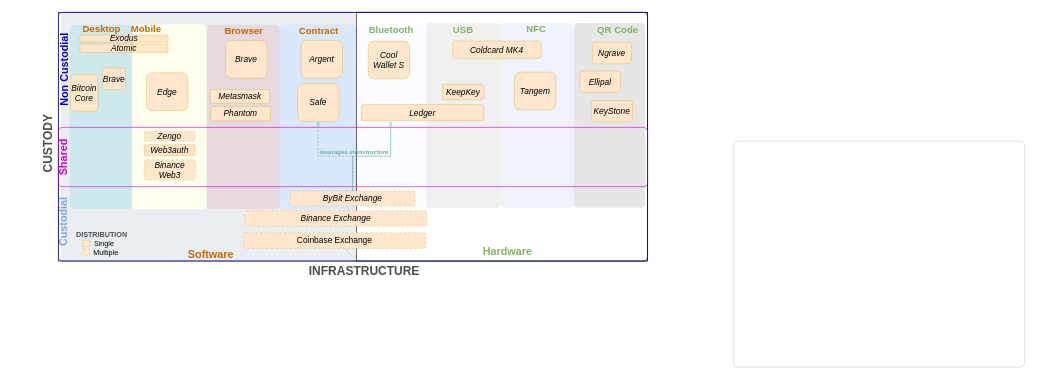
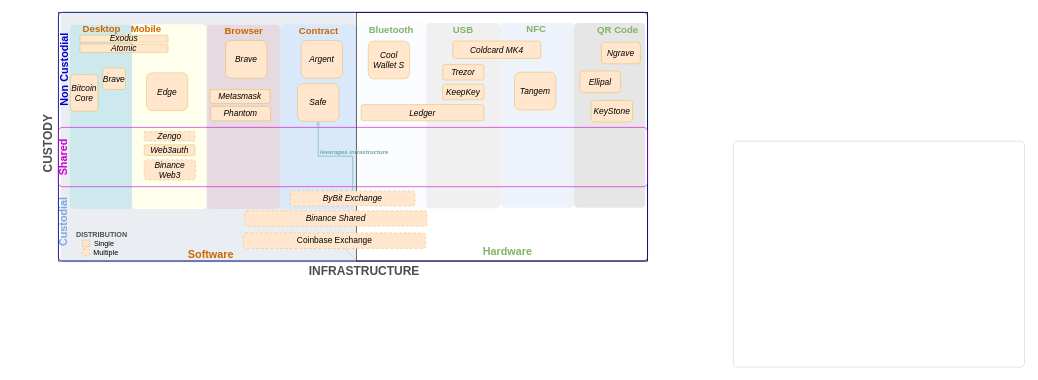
  <mxCell id="0" />
  <mxCell id="1" parent="0" />
  <mxCell id="2" value="" style="rounded=1;whiteSpace=wrap;html=1;absoluteArcSize=1;arcSize=14;strokeWidth=2;fillColor=#BAC8D3;strokeColor=none;rotation=0;container=0;align=right;verticalAlign=bottom;spacingBottom=0;labelBackgroundColor=none;spacing=2;spacingRight=58;fontColor=#333333;opacity=30;" parent="1" vertex="1"><mxGeometry x="100" y="20" width="492" height="417" as="geometry" /></mxCell>
  <mxCell id="3" value="" style="rounded=1;whiteSpace=wrap;html=1;absoluteArcSize=1;arcSize=14;strokeWidth=2;fillColor=#6E6E6E;strokeColor=none;opacity=10;rotation=0;container=0;align=left;verticalAlign=top;spacingTop=0;labelPosition=center;verticalLabelPosition=middle;" parent="1" vertex="1"><mxGeometry x="709" y="38" width="125" height="309" as="geometry" /></mxCell>
  <mxCell id="4" value="" style="rounded=1;whiteSpace=wrap;html=1;absoluteArcSize=1;arcSize=14;strokeWidth=2;fillColor=#D4E1F5;strokeColor=none;opacity=40;rotation=0;container=0;align=left;verticalAlign=top;spacingTop=0;labelPosition=center;verticalLabelPosition=middle;direction=south;" parent="1" vertex="1"><mxGeometry x="834" y="38" width="122" height="308" as="geometry" /></mxCell>
  <mxCell id="5" value="" style="rounded=1;whiteSpace=wrap;html=1;absoluteArcSize=1;arcSize=14;strokeWidth=2;fillColor=#C0C0C0;strokeColor=none;opacity=40;rotation=0;container=0;align=left;verticalAlign=top;spacingTop=0;labelPosition=center;verticalLabelPosition=middle;direction=south;" parent="1" vertex="1"><mxGeometry x="956" y="38" width="119" height="308" as="geometry" /></mxCell>
  <mxCell id="6" value="" style="rounded=1;whiteSpace=wrap;html=1;absoluteArcSize=1;arcSize=14;strokeWidth=2;fillColor=#FBFCFF;strokeColor=none;rotation=0;container=0;align=left;verticalAlign=top;spacingTop=0;labelPosition=center;verticalLabelPosition=middle;direction=south;fontColor=#ffffff;" parent="1" vertex="1"><mxGeometry x="590" y="37" width="120" height="311" as="geometry" /></mxCell>
  <mxCell id="7" value="" style="rounded=1;whiteSpace=wrap;html=1;absoluteArcSize=1;arcSize=14;strokeWidth=2;fillColor=light-dark(#CEE9ED,#EDEDED);strokeColor=none;rotation=0;container=0;align=left;verticalAlign=top;spacingTop=0;labelPosition=center;verticalLabelPosition=middle;" parent="1" vertex="1"><mxGeometry x="115" y="41" width="104" height="307" as="geometry" /></mxCell>
  <mxCell id="8" value="" style="rounded=1;whiteSpace=wrap;html=1;absoluteArcSize=1;arcSize=14;strokeWidth=0.5;fillColor=light-dark(#E6D9DF,#EDEDED);strokeColor=none;rotation=0;container=0;align=left;verticalAlign=top;spacingTop=0;labelPosition=center;verticalLabelPosition=middle;" parent="1" vertex="1"><mxGeometry x="344" y="41" width="122" height="307" as="geometry" /></mxCell>
  <mxCell id="9" value="" style="rounded=1;whiteSpace=wrap;html=1;absoluteArcSize=1;arcSize=14;strokeWidth=2;fillColor=#FFFFED;strokeColor=none;rotation=0;container=0;align=left;verticalAlign=top;spacingTop=0;labelPosition=center;verticalLabelPosition=middle;" parent="1" vertex="1"><mxGeometry x="219" y="40" width="124" height="308" as="geometry" /></mxCell>
  <mxCell id="10" value="" style="rounded=1;whiteSpace=wrap;html=1;absoluteArcSize=1;arcSize=14;strokeWidth=2;fillColor=#dae8fc;strokeColor=none;rotation=0;container=0;align=left;verticalAlign=top;spacingTop=0;labelPosition=center;verticalLabelPosition=middle;" parent="1" vertex="1"><mxGeometry x="466" y="40" width="127" height="308" as="geometry" /></mxCell>
  <mxCell id="11" value="&lt;i style=&quot;text-wrap-mode: nowrap;&quot;&gt;Bitcoin&lt;/i&gt;&lt;div style=&quot;text-wrap-mode: nowrap;&quot;&gt;&lt;i&gt;Core&lt;/i&gt;&lt;/div&gt;" style="rounded=1;whiteSpace=wrap;html=1;fillColor=#ffe6cc;strokeWidth=0.5;fontSize=14;strokeColor=#d79b00;" parent="1" vertex="1"><mxGeometry x="116" y="124" width="46" height="61" as="geometry" /></mxCell>
  <mxCell id="12" value="&lt;span style=&quot;text-wrap-mode: nowrap;&quot;&gt;&lt;i&gt;Atomic&lt;/i&gt;&lt;/span&gt;" style="rounded=1;whiteSpace=wrap;html=1;fillColor=#ffe6cc;strokeWidth=0.5;fontSize=14;strokeColor=#d79b00;" parent="1" vertex="1"><mxGeometry x="132" y="73" width="147" height="14" as="geometry" /></mxCell>
  <mxCell id="13" value="&lt;span style=&quot;text-wrap-mode: nowrap;&quot;&gt;&lt;i&gt;Exodus&lt;/i&gt;&lt;/span&gt;" style="rounded=1;whiteSpace=wrap;html=1;fillColor=#ffe6cc;strokeWidth=0.5;fontSize=14;strokeColor=#d79b00;" parent="1" vertex="1"><mxGeometry x="132" y="58" width="147" height="12" as="geometry" /></mxCell>
  <mxCell id="14" value="&lt;font&gt;&lt;b&gt;Desktop&lt;/b&gt;&lt;/font&gt;" style="text;html=1;align=center;verticalAlign=middle;resizable=0;points=[];autosize=1;strokeColor=none;fillColor=none;fontColor=#CC6600;labelBackgroundColor=none;fontSize=16;" parent="1" vertex="1"><mxGeometry x="127" y="32" width="81" height="31" as="geometry" /></mxCell>
  <mxCell id="15" value="&lt;font&gt;&lt;b&gt;Software&lt;/b&gt;&lt;/font&gt;" style="text;html=1;align=center;verticalAlign=middle;resizable=0;points=[];autosize=1;strokeColor=none;fillColor=none;fontColor=#CC6600;labelBackgroundColor=none;fontSize=18;" parent="1" vertex="1"><mxGeometry x="303" y="407" width="94" height="34" as="geometry" /></mxCell>
  <mxCell id="16" value="" style="endArrow=none;html=1;rounded=0;exitX=0.46;exitY=0.139;exitDx=0;exitDy=0;strokeColor=#82B366;strokeWidth=0.5;entryX=0.99;entryY=1;entryDx=0;entryDy=0;entryPerimeter=0;exitPerimeter=0;" parent="1" source="40" edge="1"><mxGeometry width="50" height="50" relative="1" as="geometry"><mxPoint x="335" y="396" as="sourcePoint" /><mxPoint x="556.34" y="396" as="targetPoint" /></mxGeometry></mxCell>
  <mxCell id="17" value="&lt;font&gt;&lt;b&gt;Hardware&lt;/b&gt;&lt;/font&gt;" style="text;html=1;align=center;verticalAlign=middle;resizable=0;points=[];autosize=1;strokeColor=none;fillColor=none;fontColor=#82B366;labelBackgroundColor=none;fontSize=18;" parent="1" vertex="1"><mxGeometry x="795" y="402" width="100" height="34" as="geometry" /></mxCell>
  <mxCell id="18" value="&lt;b&gt;Contract&lt;/b&gt;&lt;br&gt;&lt;div&gt;&lt;br&gt;&lt;/div&gt;" style="text;html=1;align=center;verticalAlign=middle;resizable=0;points=[];autosize=1;strokeColor=none;fillColor=none;fontColor=#CC6600;labelBackgroundColor=none;fontSize=16;" parent="1" vertex="1"><mxGeometry x="488" y="36" width="84" height="50" as="geometry" /></mxCell>
  <mxCell id="19" value="&lt;span style=&quot;text-wrap-mode: nowrap;&quot;&gt;&lt;i&gt;Zengo&lt;/i&gt;&lt;/span&gt;" style="rounded=1;whiteSpace=wrap;html=1;fillColor=#ffe6cc;strokeWidth=0.5;dashed=1;dashPattern=8 8;fontSize=14;strokeColor=#d79b00;" parent="1" vertex="1"><mxGeometry x="239" y="219" width="85" height="16" as="geometry" /></mxCell>
  <mxCell id="20" value="&lt;span style=&quot;text-wrap-mode: nowrap;&quot;&gt;&lt;i&gt;Web3auth&lt;/i&gt;&lt;/span&gt;" style="rounded=1;whiteSpace=wrap;html=1;fillColor=#ffe6cc;strokeWidth=0.5;dashed=0;dashPattern=8 8;fontSize=14;strokeColor=#d79b00;" parent="1" vertex="1"><mxGeometry x="239" y="241" width="85" height="18" as="geometry" /></mxCell>
  <mxCell id="21" value="&lt;i style=&quot;text-wrap-mode: nowrap;&quot;&gt;Phantom&lt;/i&gt;" style="rounded=1;whiteSpace=wrap;html=1;fillColor=#ffe6cc;strokeWidth=0.5;fontSize=14;strokeColor=#d79b00;" parent="1" vertex="1"><mxGeometry x="350" y="177" width="100" height="24" as="geometry" /></mxCell>
  <mxCell id="22" value="&lt;span&gt;&lt;b&gt;Mobile&lt;/b&gt;&lt;/span&gt;" style="text;html=1;align=center;verticalAlign=middle;resizable=0;points=[];autosize=1;strokeColor=none;fillColor=none;fontColor=#CC6600;labelBackgroundColor=none;fontSize=16;" parent="1" vertex="1"><mxGeometry x="207" y="32" width="69" height="31" as="geometry" /></mxCell>
  <mxCell id="23" value="&lt;span&gt;&lt;b&gt;Browser&lt;/b&gt;&lt;/span&gt;" style="text;html=1;align=center;verticalAlign=middle;resizable=0;points=[];autosize=1;strokeColor=none;fillColor=none;fontColor=#CC6600;labelBackgroundColor=none;fontSize=16;" parent="1" vertex="1"><mxGeometry x="364" y="35" width="82" height="31" as="geometry" /></mxCell>
  <mxCell id="24" value="&lt;i style=&quot;text-wrap-mode: nowrap;&quot;&gt;Metasmask&lt;/i&gt;" style="rounded=1;whiteSpace=wrap;html=1;fillColor=#ffe6cc;strokeWidth=0.5;fontSize=14;strokeColor=#d79b00;" parent="1" vertex="1"><mxGeometry x="349" y="149" width="100" height="23" as="geometry" /></mxCell>
  <mxCell id="25" value="&lt;i style=&quot;text-wrap-mode: nowrap;&quot;&gt;Brave&lt;/i&gt;" style="rounded=1;whiteSpace=wrap;html=1;fillColor=#ffe6cc;strokeWidth=0.5;fontSize=14;strokeColor=#d79b00;" parent="1" vertex="1"><mxGeometry x="170" y="113" width="38" height="36" as="geometry" /></mxCell>
- <mxCell id="26" value="&lt;span style=&quot;text-wrap-mode: nowrap;&quot;&gt;&lt;i&gt;Ngrave&lt;/i&gt;&lt;/span&gt;" style="rounded=1;whiteSpace=wrap;html=1;fillColor=#ffe6cc;strokeWidth=0.5;fontSize=14;strokeColor=#d79b00;" parent="1" vertex="1"><mxGeometry x="987" y="70" width="65" height="36" as="geometry" /></mxCell>
+ <mxCell id="26" value="&lt;span style=&quot;text-wrap-mode: nowrap;&quot;&gt;&lt;i&gt;Ngrave&lt;/i&gt;&lt;/span&gt;" style="rounded=1;whiteSpace=wrap;html=1;fillColor=#ffe6cc;strokeWidth=0.5;fontSize=14;strokeColor=#d79b00;" parent="1" vertex="1"><mxGeometry x="1002" y="70" width="65" height="36" as="geometry" /></mxCell>
  <mxCell id="27" value="&lt;span style=&quot;text-wrap-mode: nowrap;&quot;&gt;&lt;i&gt;Binance&lt;/i&gt;&lt;/span&gt;&lt;div&gt;&lt;span style=&quot;text-wrap-mode: nowrap;&quot;&gt;&lt;i&gt;Web3&lt;/i&gt;&lt;/span&gt;&lt;/div&gt;" style="rounded=1;whiteSpace=wrap;html=1;fillColor=#ffe6cc;strokeWidth=0.5;dashed=1;dashPattern=8 8;fontSize=14;strokeColor=#d79b00;" parent="1" vertex="1"><mxGeometry x="239" y="266" width="86" height="34" as="geometry" /></mxCell>
  <mxCell id="28" value="&lt;span&gt;&lt;b&gt;USB&lt;/b&gt;&lt;/span&gt;" style="text;html=1;align=center;verticalAlign=middle;resizable=0;points=[];autosize=1;strokeColor=none;fillColor=none;fontColor=#82B366;labelBackgroundColor=none;fontSize=16;" parent="1" vertex="1"><mxGeometry x="745" y="33" width="52" height="31" as="geometry" /></mxCell>
  <mxCell id="29" value="&lt;span&gt;&lt;b&gt;Bluetooth&lt;/b&gt;&lt;/span&gt;" style="text;html=1;align=center;verticalAlign=middle;resizable=0;points=[];autosize=1;strokeColor=none;fillColor=none;fontColor=#82B366;labelBackgroundColor=none;fontSize=16;" parent="1" vertex="1"><mxGeometry x="604.52" y="33" width="93" height="31" as="geometry" /></mxCell>
  <mxCell id="30" value="&lt;span&gt;&lt;b&gt;NFC&lt;/b&gt;&lt;/span&gt;" style="text;html=1;align=center;verticalAlign=middle;resizable=0;points=[];autosize=1;strokeColor=none;fillColor=none;fontColor=#82B366;labelBackgroundColor=none;fontSize=16;" parent="1" vertex="1"><mxGeometry x="867" y="31" width="51" height="31" as="geometry" /></mxCell>
  <mxCell id="31" value="&lt;span style=&quot;text-wrap-mode: nowrap;&quot;&gt;&lt;i&gt;Coldcard MK4&lt;/i&gt;&lt;/span&gt;" style="rounded=1;whiteSpace=wrap;html=1;fillColor=#ffe6cc;strokeWidth=0.5;fontSize=14;strokeColor=#d79b00;" parent="1" vertex="1"><mxGeometry x="754" y="68" width="147" height="29" as="geometry" /></mxCell>
  <mxCell id="32" value="&lt;span style=&quot;text-wrap-mode: nowrap;&quot;&gt;&lt;i&gt;KeyStone&lt;/i&gt;&lt;/span&gt;" style="rounded=1;whiteSpace=wrap;html=1;fillColor=#ffe6cc;strokeWidth=0.5;fontSize=14;strokeColor=#d79b00;" parent="1" vertex="1"><mxGeometry x="985" y="167" width="69" height="36" as="geometry" /></mxCell>
  <mxCell id="33" value="&lt;i style=&quot;text-wrap-mode: nowrap;&quot;&gt;Tangem&lt;/i&gt;" style="rounded=1;whiteSpace=wrap;html=1;fillColor=#ffe6cc;strokeWidth=0.5;fontSize=14;strokeColor=#d79b00;" parent="1" vertex="1"><mxGeometry x="857" y="120" width="69" height="63" as="geometry" /></mxCell>
  <mxCell id="34" value="&lt;span style=&quot;text-wrap-mode: nowrap;&quot;&gt;&lt;i&gt;Ellipal&lt;/i&gt;&lt;/span&gt;" style="rounded=1;whiteSpace=wrap;html=1;fillColor=#ffe6cc;strokeWidth=0.5;fontSize=14;strokeColor=#d79b00;" parent="1" vertex="1"><mxGeometry x="966" y="118" width="68" height="36" as="geometry" /></mxCell>
  <mxCell id="35" value="" style="rounded=1;whiteSpace=wrap;html=1;fillColor=#ffe6cc;strokeWidth=0.5;strokeColor=#d79b00;" parent="1" vertex="1"><mxGeometry x="136.26" y="400" width="12" height="11" as="geometry" /></mxCell>
  <mxCell id="36" value="" style="rounded=1;whiteSpace=wrap;html=1;fillColor=#ffe6cc;strokeWidth=0.5;dashed=1;dashPattern=8 8;strokeColor=#d79b00;" parent="1" vertex="1"><mxGeometry x="136.26" y="415" width="12" height="11" as="geometry" /></mxCell>
  <mxCell id="37" value="Single" style="text;html=1;align=center;verticalAlign=middle;resizable=0;points=[];autosize=1;strokeColor=none;fillColor=none;fontSize=12;" parent="1" vertex="1"><mxGeometry x="146.26" y="393" width="51" height="26" as="geometry" /></mxCell>
  <mxCell id="38" value="Multiple" style="text;html=1;align=center;verticalAlign=middle;resizable=0;points=[];autosize=1;strokeColor=none;fillColor=none;fontSize=12;" parent="1" vertex="1"><mxGeometry x="145.26" y="408" width="59" height="26" as="geometry" /></mxCell>
  <mxCell id="39" value="&lt;font style=&quot;color: rgb(77, 77, 77); font-size: 20px;&quot;&gt;&lt;b style=&quot;&quot;&gt;CUSTODY&lt;/b&gt;&lt;/font&gt;" style="text;html=1;align=center;verticalAlign=middle;resizable=0;points=[];autosize=1;strokeColor=none;fillColor=none;fontColor=#0000CC;labelBackgroundColor=default;rotation=-90;" parent="1" vertex="1"><mxGeometry x="20" y="222" width="115" height="36" as="geometry" /></mxCell>
  <mxCell id="40" value="&lt;font style=&quot;color: rgb(77, 77, 77); font-size: 20px;&quot;&gt;&lt;b style=&quot;&quot;&gt;INFRASTRUCTURE&lt;/b&gt;&lt;/font&gt;" style="text;html=1;align=center;verticalAlign=middle;resizable=0;points=[];autosize=1;strokeColor=none;fillColor=none;fontColor=#0000CC;labelBackgroundColor=default;rotation=0;" parent="1" vertex="1"><mxGeometry x="505" y="433" width="202" height="36" as="geometry" /></mxCell>
  <mxCell id="41" value="&lt;font style=&quot;color: rgb(77, 77, 77);&quot;&gt;&lt;b&gt;DISTRIBUTION&lt;/b&gt;&lt;/font&gt;" style="text;html=1;align=center;verticalAlign=middle;resizable=0;points=[];autosize=1;strokeColor=none;fillColor=none;fontColor=#0000CC;labelBackgroundColor=none;rotation=0;fontSize=12;" parent="1" vertex="1"><mxGeometry x="116.26" y="378" width="103" height="26" as="geometry" /></mxCell>
  <mxCell id="42" value="&lt;font&gt;&lt;b&gt;Custodial&lt;/b&gt;&lt;/font&gt;" style="text;html=1;align=center;verticalAlign=middle;resizable=0;points=[];autosize=1;strokeColor=none;fillColor=none;fontColor=#7EA6E0;labelBackgroundColor=none;rotation=-90;fontSize=18;" parent="1" vertex="1"><mxGeometry x="55" y="353" width="100" height="34" as="geometry" /></mxCell>
  <mxCell id="43" value="&lt;font&gt;&lt;b&gt;Shared&lt;/b&gt;&lt;/font&gt;" style="text;html=1;align=center;verticalAlign=middle;resizable=0;points=[];autosize=1;strokeColor=none;fillColor=none;fontColor=#CC00CC;labelBackgroundColor=none;rotation=-90;fontSize=18;" parent="1" vertex="1"><mxGeometry x="66" y="246" width="79" height="34" as="geometry" /></mxCell>
  <mxCell id="44" value="&lt;font&gt;&lt;b&gt;Non Custodial&lt;/b&gt;&lt;/font&gt;" style="text;html=1;align=center;verticalAlign=middle;resizable=0;points=[];autosize=1;strokeColor=none;fillColor=none;fontColor=#0000CC;labelBackgroundColor=none;rotation=-90;fontSize=18;" parent="1" vertex="1"><mxGeometry x="37" y="99" width="140" height="34" as="geometry" /></mxCell>
  <mxCell id="45" value="&lt;span&gt;&lt;b&gt;QR Code&lt;/b&gt;&lt;/span&gt;" style="text;html=1;align=center;verticalAlign=middle;resizable=0;points=[];autosize=1;strokeColor=none;fillColor=none;fontColor=#82B366;labelBackgroundColor=none;fontSize=16;" vertex="1" parent="1"><mxGeometry x="986" y="33" width="86" height="31" as="geometry" /></mxCell>
  <mxCell id="46" value="&lt;i style=&quot;text-wrap-mode: nowrap;&quot;&gt;KeepKey&lt;/i&gt;" style="rounded=1;whiteSpace=wrap;html=1;fillColor=#ffe6cc;strokeWidth=0.5;fontSize=14;strokeColor=#d79b00;" vertex="1" parent="1"><mxGeometry x="737" y="140" width="69" height="26" as="geometry" /></mxCell>
+ <mxCell id="47" value="&lt;i style=&quot;text-wrap-mode: nowrap;&quot;&gt;Trezor&lt;/i&gt;" style="rounded=1;whiteSpace=wrap;html=1;fillColor=#ffe6cc;strokeWidth=0.5;fontSize=14;strokeColor=#d79b00;" vertex="1" parent="1"><mxGeometry x="737" y="107" width="69" height="26" as="geometry" /></mxCell>
  <mxCell id="48" value="&lt;i style=&quot;text-wrap-mode: nowrap;&quot;&gt;Ledger&lt;/i&gt;" style="rounded=1;whiteSpace=wrap;html=1;fillColor=#ffe6cc;strokeWidth=0.5;fontSize=14;strokeColor=#d79b00;" vertex="1" parent="1"><mxGeometry x="601" y="174" width="205" height="27" as="geometry" /></mxCell>
  <mxCell id="49" value="&lt;span style=&quot;text-wrap-mode: nowrap;&quot;&gt;&lt;i&gt;Cool&lt;/i&gt;&lt;/span&gt;&lt;div&gt;&lt;span style=&quot;text-wrap-mode: nowrap;&quot;&gt;&lt;i&gt;Wallet S&lt;/i&gt;&lt;/span&gt;&lt;/div&gt;" style="rounded=1;whiteSpace=wrap;html=1;fillColor=#ffe6cc;strokeWidth=0.5;fontSize=14;strokeColor=#d79b00;" vertex="1" parent="1"><mxGeometry x="613" y="68" width="69" height="63" as="geometry" /></mxCell>
  <mxCell id="50" value="&lt;span style=&quot;text-wrap-mode: nowrap;&quot;&gt;&lt;i&gt;Safe&lt;/i&gt;&lt;/span&gt;" style="rounded=1;whiteSpace=wrap;html=1;fillColor=#ffe6cc;strokeWidth=0.5;fontSize=14;strokeColor=#d79b00;" vertex="1" parent="1"><mxGeometry x="495" y="139" width="69" height="63" as="geometry" /></mxCell>
  <mxCell id="51" value="&lt;span style=&quot;text-wrap-mode: nowrap;&quot;&gt;&lt;i&gt;Argent&lt;/i&gt;&lt;/span&gt;" style="rounded=1;whiteSpace=wrap;html=1;fillColor=#ffe6cc;strokeWidth=0.5;fontSize=14;strokeColor=#d79b00;" vertex="1" parent="1"><mxGeometry x="501" y="67" width="69" height="63" as="geometry" /></mxCell>
  <mxCell id="52" value="&lt;span style=&quot;text-wrap-mode: nowrap;&quot;&gt;&lt;i&gt;Brave&lt;/i&gt;&lt;/span&gt;" style="rounded=1;whiteSpace=wrap;html=1;fillColor=#ffe6cc;strokeWidth=0.5;fontSize=14;strokeColor=#d79b00;" vertex="1" parent="1"><mxGeometry x="375" y="67" width="69" height="63" as="geometry" /></mxCell>
  <mxCell id="53" value="" style="rounded=1;whiteSpace=wrap;html=1;absoluteArcSize=1;arcSize=14;strokeWidth=0.5;rotation=0;container=0;align=right;verticalAlign=bottom;spacingBottom=0;labelBackgroundColor=none;spacing=2;spacingRight=58;opacity=40;strokeColor=default;" vertex="1" parent="1"><mxGeometry x="1222" y="235" width="486" height="377" as="geometry" /></mxCell>
  <mxCell id="54" value="" style="rounded=0;whiteSpace=wrap;html=1;fillColor=none;" vertex="1" parent="1"><mxGeometry x="96" y="20" width="983" height="415" as="geometry" /></mxCell>
  <mxCell id="55" value="" style="rounded=0;whiteSpace=wrap;html=1;fillColor=none;" vertex="1" parent="1"><mxGeometry x="593" y="20" width="486" height="415" as="geometry" /></mxCell>
  <mxCell id="56" value="&lt;i style=&quot;text-wrap-mode: nowrap;&quot;&gt;Edge&lt;/i&gt;" style="rounded=1;whiteSpace=wrap;html=1;fillColor=#ffe6cc;strokeWidth=0.5;fontSize=14;strokeColor=#d79b00;" vertex="1" parent="1"><mxGeometry x="243" y="121" width="69" height="63" as="geometry" /></mxCell>
  <mxCell id="57" value="" style="rounded=1;whiteSpace=wrap;html=1;absoluteArcSize=1;arcSize=14;strokeWidth=1;fillColor=none;strokeColor=#0000CC;rotation=0;container=0;align=right;verticalAlign=bottom;spacingBottom=0;labelBackgroundColor=none;spacing=2;spacingRight=58;fontColor=#333333;" parent="1" vertex="1"><mxGeometry x="96" y="20" width="983" height="415" as="geometry" /></mxCell>
  <mxCell id="58" value="" style="rounded=1;whiteSpace=wrap;html=1;absoluteArcSize=1;arcSize=14;strokeWidth=1;fillColor=none;strokeColor=#CC00CC;rotation=0;container=0;align=right;verticalAlign=bottom;spacingBottom=0;labelBackgroundColor=none;spacing=2;spacingRight=58;fontColor=#333333;" parent="1" vertex="1"><mxGeometry x="96" y="212" width="983" height="99" as="geometry" /></mxCell>
- <mxCell id="59" style="edgeStyle=orthogonalEdgeStyle;rounded=0;orthogonalLoop=1;jettySize=auto;html=1;endArrow=diamondThin;endFill=0;strokeWidth=1;strokeColor=#67AB9F;exitX=0.5;exitY=0;exitDx=0;exitDy=0;dashed=1;" parent="1" source="62" target="50" edge="1"><mxGeometry relative="1" as="geometry"><mxPoint x="494" y="202" as="targetPoint" /></mxGeometry></mxCell>
- <mxCell id="60" style="edgeStyle=orthogonalEdgeStyle;rounded=0;orthogonalLoop=1;jettySize=auto;html=1;entryX=0.241;entryY=1.029;entryDx=0;entryDy=0;entryPerimeter=0;endArrow=diamondThin;endFill=0;startArrow=oval;startFill=0;startSize=3;strokeWidth=1;strokeColor=#67AB9F;" parent="1" source="62" target="48" edge="1"><mxGeometry relative="1" as="geometry"><Array as="points"><mxPoint x="587" y="260" /><mxPoint x="650" y="260" /></Array><mxPoint x="650.898" y="201.74" as="targetPoint" /></mxGeometry></mxCell>
+ <mxCell id="59" style="edgeStyle=orthogonalEdgeStyle;rounded=0;orthogonalLoop=1;jettySize=auto;html=1;endArrow=diamondThin;endFill=0;strokeWidth=1;strokeColor=#67AB9F;exitX=0.5;exitY=0;exitDx=0;exitDy=0;" parent="1" source="62" target="50" edge="1"><mxGeometry relative="1" as="geometry"><mxPoint x="494" y="202" as="targetPoint" /></mxGeometry></mxCell>
  <mxCell id="61" value="&lt;i&gt;&lt;font style=&quot;color: rgb(103, 171, 159);&quot;&gt;&lt;b&gt;leverages infrastructure&lt;/b&gt;&lt;/font&gt;&lt;/i&gt;" style="text;html=1;align=center;verticalAlign=middle;whiteSpace=wrap;rounded=0;fontSize=10;labelBackgroundColor=none;" parent="1" vertex="1"><mxGeometry x="531" y="243" width="118" height="19" as="geometry" /></mxCell>
  <mxCell id="62" value="&lt;i style=&quot;text-wrap-mode: nowrap;&quot;&gt;ByBit Exchange&lt;/i&gt;" style="rounded=1;whiteSpace=wrap;html=1;fillColor=#ffe6cc;strokeWidth=0.5;dashed=1;dashPattern=8 8;fontSize=14;strokeColor=#d79b00;" parent="1" vertex="1"><mxGeometry x="483" y="318" width="208" height="25" as="geometry" /></mxCell>
- <mxCell id="63" value="&lt;i style=&quot;text-wrap-mode: nowrap;&quot;&gt;Binance Exchange&lt;/i&gt;" style="rounded=1;whiteSpace=wrap;html=1;fillColor=#ffe6cc;strokeWidth=0.5;dashed=1;dashPattern=8 8;fontSize=14;strokeColor=#d79b00;" vertex="1" parent="1"><mxGeometry x="407" y="351" width="304" height="26" as="geometry" /></mxCell>
+ <mxCell id="63" value="&lt;i style=&quot;text-wrap-mode: nowrap;&quot;&gt;Binance Shared&lt;/i&gt;" style="rounded=1;whiteSpace=wrap;html=1;fillColor=#ffe6cc;strokeWidth=0.5;dashed=1;dashPattern=8 8;fontSize=14;strokeColor=#d79b00;" vertex="1" parent="1"><mxGeometry x="407" y="351" width="304" height="26" as="geometry" /></mxCell>
  <mxCell id="64" value="&lt;span style=&quot;text-wrap-mode: nowrap;&quot;&gt;Coinbase Exchange&lt;/span&gt;" style="rounded=1;whiteSpace=wrap;html=1;fillColor=#ffe6cc;strokeWidth=0.5;dashed=1;dashPattern=8 8;fontSize=14;strokeColor=#d79b00;" parent="1" vertex="1"><mxGeometry x="404.69" y="388" width="304" height="26" as="geometry" /></mxCell>
